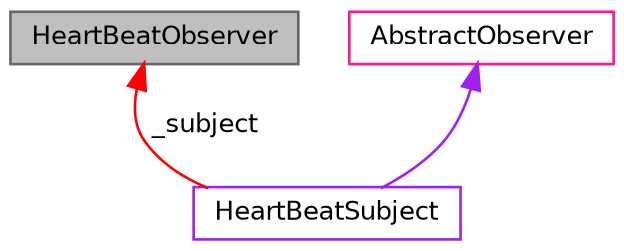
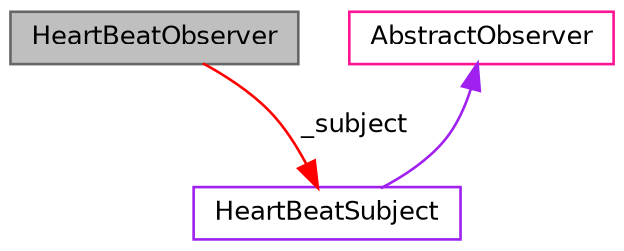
  digraph {
    node [fillcolor=white fontname=Helvetica fontsize=10 shape=record style=filled]
    edge [dir=back fontname=Helvetica fontsize=10 labelfontname=Helvetica labelfontsize=10 style=solid]
    n1 [color=gray40 fillcolor=grey75 fontcolor=black height=0.2 label=HeartBeatObserver width=0.4]
    n2 [color=deeppink height=0.2 label=AbstractObserver width=0.4]
    n3 [color=purple height=0.2 label=HeartBeatSubject width=0.4]
    n2 -> n3 [color=purple]
-   n1 -> n3 [color=red label=" _subject"]
+   n3 -> n1 [color=red label=" _subject"]
  }
